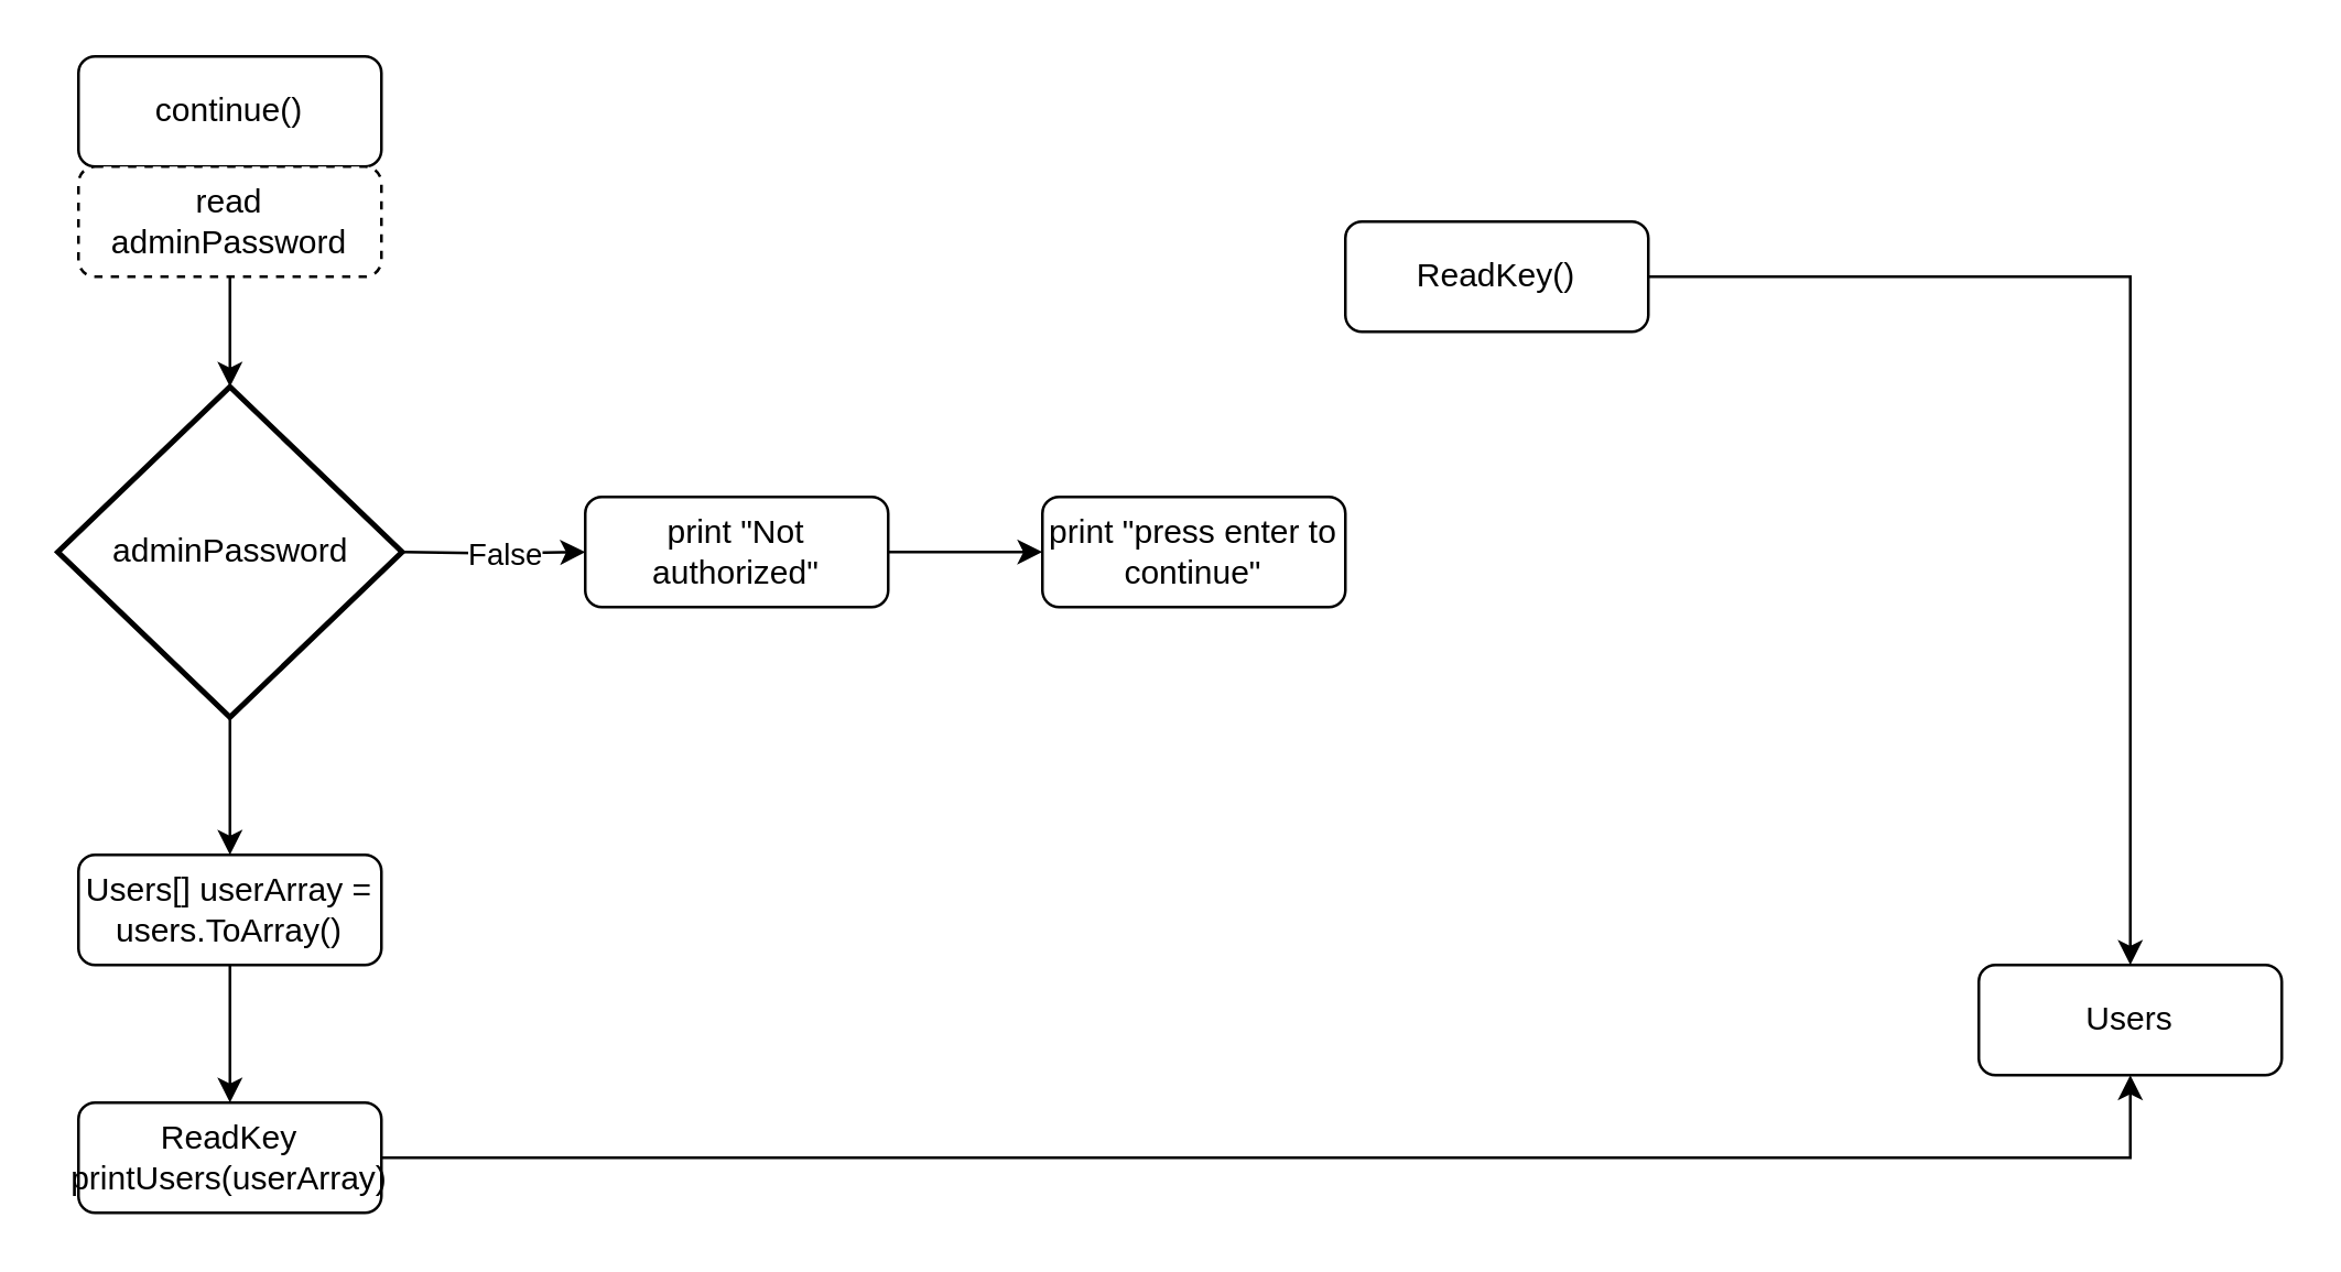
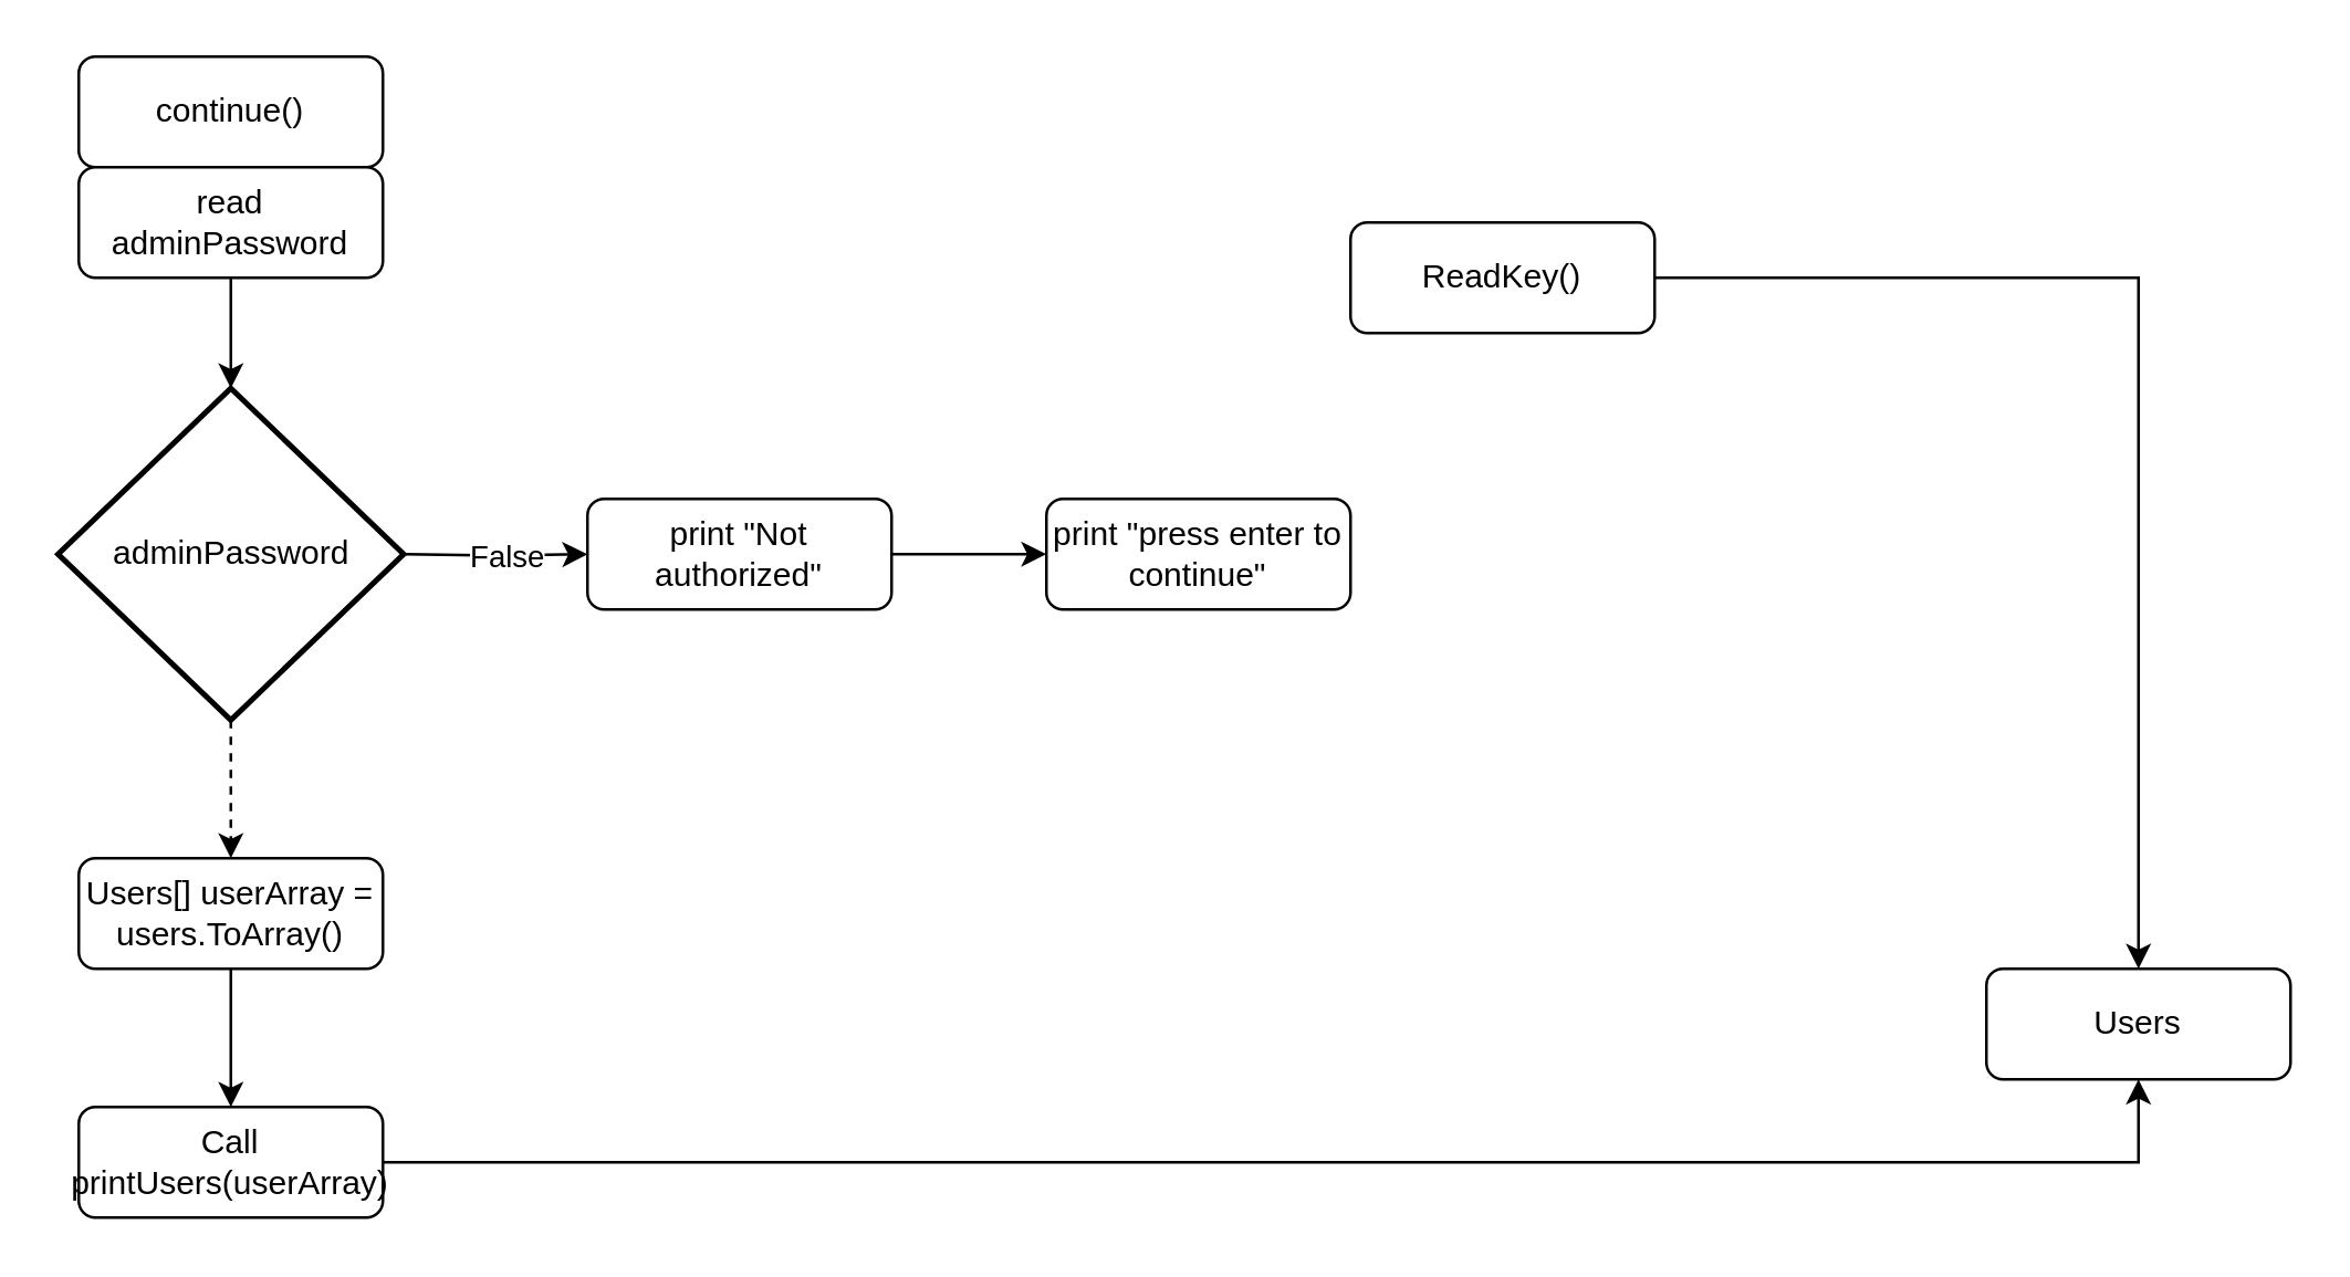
  <mxCell id="0" />
  <mxCell id="1" parent="0" />
  <mxCell id="2" value="continue()" style="rounded=1;whiteSpace=wrap;html=1;" vertex="1" parent="1"><mxGeometry x="28" y="20" width="110" height="40" as="geometry" /></mxCell>
- <mxCell id="3" value="read adminPassword" style="rounded=1;whiteSpace=wrap;html=1;dashed=1;" vertex="1" parent="1"><mxGeometry x="28" y="60" width="110" height="40" as="geometry" /></mxCell>
+ <mxCell id="3" value="read adminPassword" style="rounded=1;whiteSpace=wrap;html=1;" vertex="1" parent="1"><mxGeometry x="28" y="60" width="110" height="40" as="geometry" /></mxCell>
  <mxCell id="4" style="edgeStyle=orthogonalEdgeStyle;rounded=0;orthogonalLoop=1;jettySize=auto;html=1;" edge="1" parent="1" target="8"><mxGeometry relative="1" as="geometry"><mxPoint x="146" y="200" as="sourcePoint" /></mxGeometry></mxCell>
  <mxCell id="5" value="False" style="edgeLabel;html=1;align=center;verticalAlign=middle;resizable=0;points=[];" vertex="1" connectable="0" parent="4"><mxGeometry x="0.119" relative="1" as="geometry"><mxPoint as="offset" /></mxGeometry></mxCell>
  <mxCell id="6" style="edgeStyle=orthogonalEdgeStyle;rounded=0;orthogonalLoop=1;jettySize=auto;html=1;entryX=0.5;entryY=0;entryDx=0;entryDy=0;entryPerimeter=0;" edge="1" parent="1" source="3"><mxGeometry relative="1" as="geometry"><mxPoint x="83" y="140" as="targetPoint" /></mxGeometry></mxCell>
  <mxCell id="7" style="edgeStyle=orthogonalEdgeStyle;rounded=0;orthogonalLoop=1;jettySize=auto;html=1;" edge="1" parent="1" source="8" target="11"><mxGeometry relative="1" as="geometry" /></mxCell>
  <mxCell id="8" value="print &quot;Not authorized&quot;" style="rounded=1;whiteSpace=wrap;html=1;" vertex="1" parent="1"><mxGeometry x="212" y="180" width="110" height="40" as="geometry" /></mxCell>
- <mxCell id="9" style="edgeStyle=orthogonalEdgeStyle;rounded=0;orthogonalLoop=1;jettySize=auto;html=1;entryX=0.5;entryY=0;entryDx=0;entryDy=0;" edge="1" parent="1" source="10" target="16"><mxGeometry relative="1" as="geometry" /></mxCell>
+ <mxCell id="9" style="edgeStyle=orthogonalEdgeStyle;rounded=0;orthogonalLoop=1;jettySize=auto;html=1;entryX=0.5;entryY=0;entryDx=0;entryDy=0;dashed=1;" edge="1" parent="1" source="10" target="16"><mxGeometry relative="1" as="geometry" /></mxCell>
  <mxCell id="10" value="adminPassword" style="strokeWidth=2;html=1;shape=mxgraph.flowchart.decision;whiteSpace=wrap;" vertex="1" parent="1"><mxGeometry x="20.5" y="140" width="125" height="120" as="geometry" /></mxCell>
  <mxCell id="11" value="print &quot;press enter to continue&quot;" style="rounded=1;whiteSpace=wrap;html=1;" vertex="1" parent="1"><mxGeometry x="378" y="180" width="110" height="40" as="geometry" /></mxCell>
  <mxCell id="12" value="Users" style="rounded=1;whiteSpace=wrap;html=1;" vertex="1" parent="1"><mxGeometry x="718" y="350" width="110" height="40" as="geometry" /></mxCell>
  <mxCell id="13" style="edgeStyle=orthogonalEdgeStyle;rounded=0;orthogonalLoop=1;jettySize=auto;html=1;entryX=0.5;entryY=0;entryDx=0;entryDy=0;" edge="1" parent="1" source="14" target="12"><mxGeometry relative="1" as="geometry" /></mxCell>
  <mxCell id="14" value="ReadKey()" style="rounded=1;whiteSpace=wrap;html=1;" vertex="1" parent="1"><mxGeometry x="488" y="80" width="110" height="40" as="geometry" /></mxCell>
  <mxCell id="15" style="edgeStyle=orthogonalEdgeStyle;rounded=0;orthogonalLoop=1;jettySize=auto;html=1;entryX=0.5;entryY=0;entryDx=0;entryDy=0;" edge="1" parent="1" source="16" target="18"><mxGeometry relative="1" as="geometry" /></mxCell>
  <mxCell id="16" value="Users[] userArray = users.ToArray()" style="rounded=1;whiteSpace=wrap;html=1;" vertex="1" parent="1"><mxGeometry x="28" y="310" width="110" height="40" as="geometry" /></mxCell>
  <mxCell id="17" style="edgeStyle=orthogonalEdgeStyle;rounded=0;orthogonalLoop=1;jettySize=auto;html=1;entryX=0.5;entryY=1;entryDx=0;entryDy=0;" edge="1" parent="1" source="18" target="12"><mxGeometry relative="1" as="geometry" /></mxCell>
- <mxCell id="18" value="ReadKey printUsers(userArray)" style="rounded=1;whiteSpace=wrap;html=1;" vertex="1" parent="1"><mxGeometry x="28" y="400" width="110" height="40" as="geometry" /></mxCell>
+ <mxCell id="18" value="Call printUsers(userArray)" style="rounded=1;whiteSpace=wrap;html=1;" vertex="1" parent="1"><mxGeometry x="28" y="400" width="110" height="40" as="geometry" /></mxCell>
